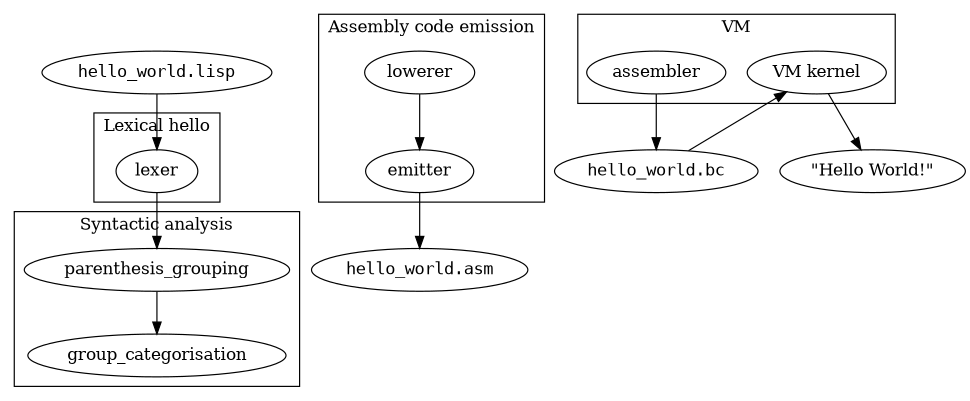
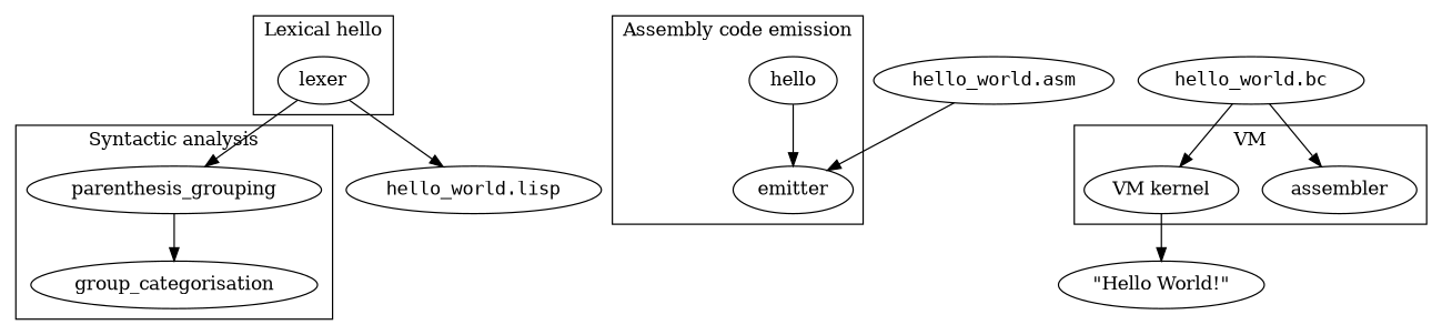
  digraph {
    lexer
    parenthesis_grouping
    group_categorisation
-   lowerer
+   lowerer [label=hello]
    emitter
    assembler
    "VM kernel"
    "hello_world.asm" [fontname=DejaVuSansMono]
    "hello_world.bc" [fontname=DejaVuSansMono]
    "\"Hello World!\""
    "hello_world.lisp" [fontname=DejaVuSansMono]
    subgraph cluster_1 {
      label="Lexical hello"
      lexer
    }
    subgraph cluster_2 {
      label="Syntactic analysis"
      parenthesis_grouping
      group_categorisation
    }
    subgraph cluster_3 {
      label="Assembly code emission"
      lowerer
      emitter
    }
    subgraph cluster_4 {
      label=VM
      assembler
      "VM kernel"
    }
    lexer -> parenthesis_grouping
    parenthesis_grouping -> group_categorisation
    lowerer -> emitter
-   emitter -> "hello_world.asm"
-   assembler -> "hello_world.bc"
+   "hello_world.asm" -> emitter
+   "hello_world.bc" -> assembler
    "VM kernel" -> "\"Hello World!\""
    "hello_world.bc" -> "VM kernel"
-   "hello_world.lisp" -> lexer
+   lexer -> "hello_world.lisp"
  }
